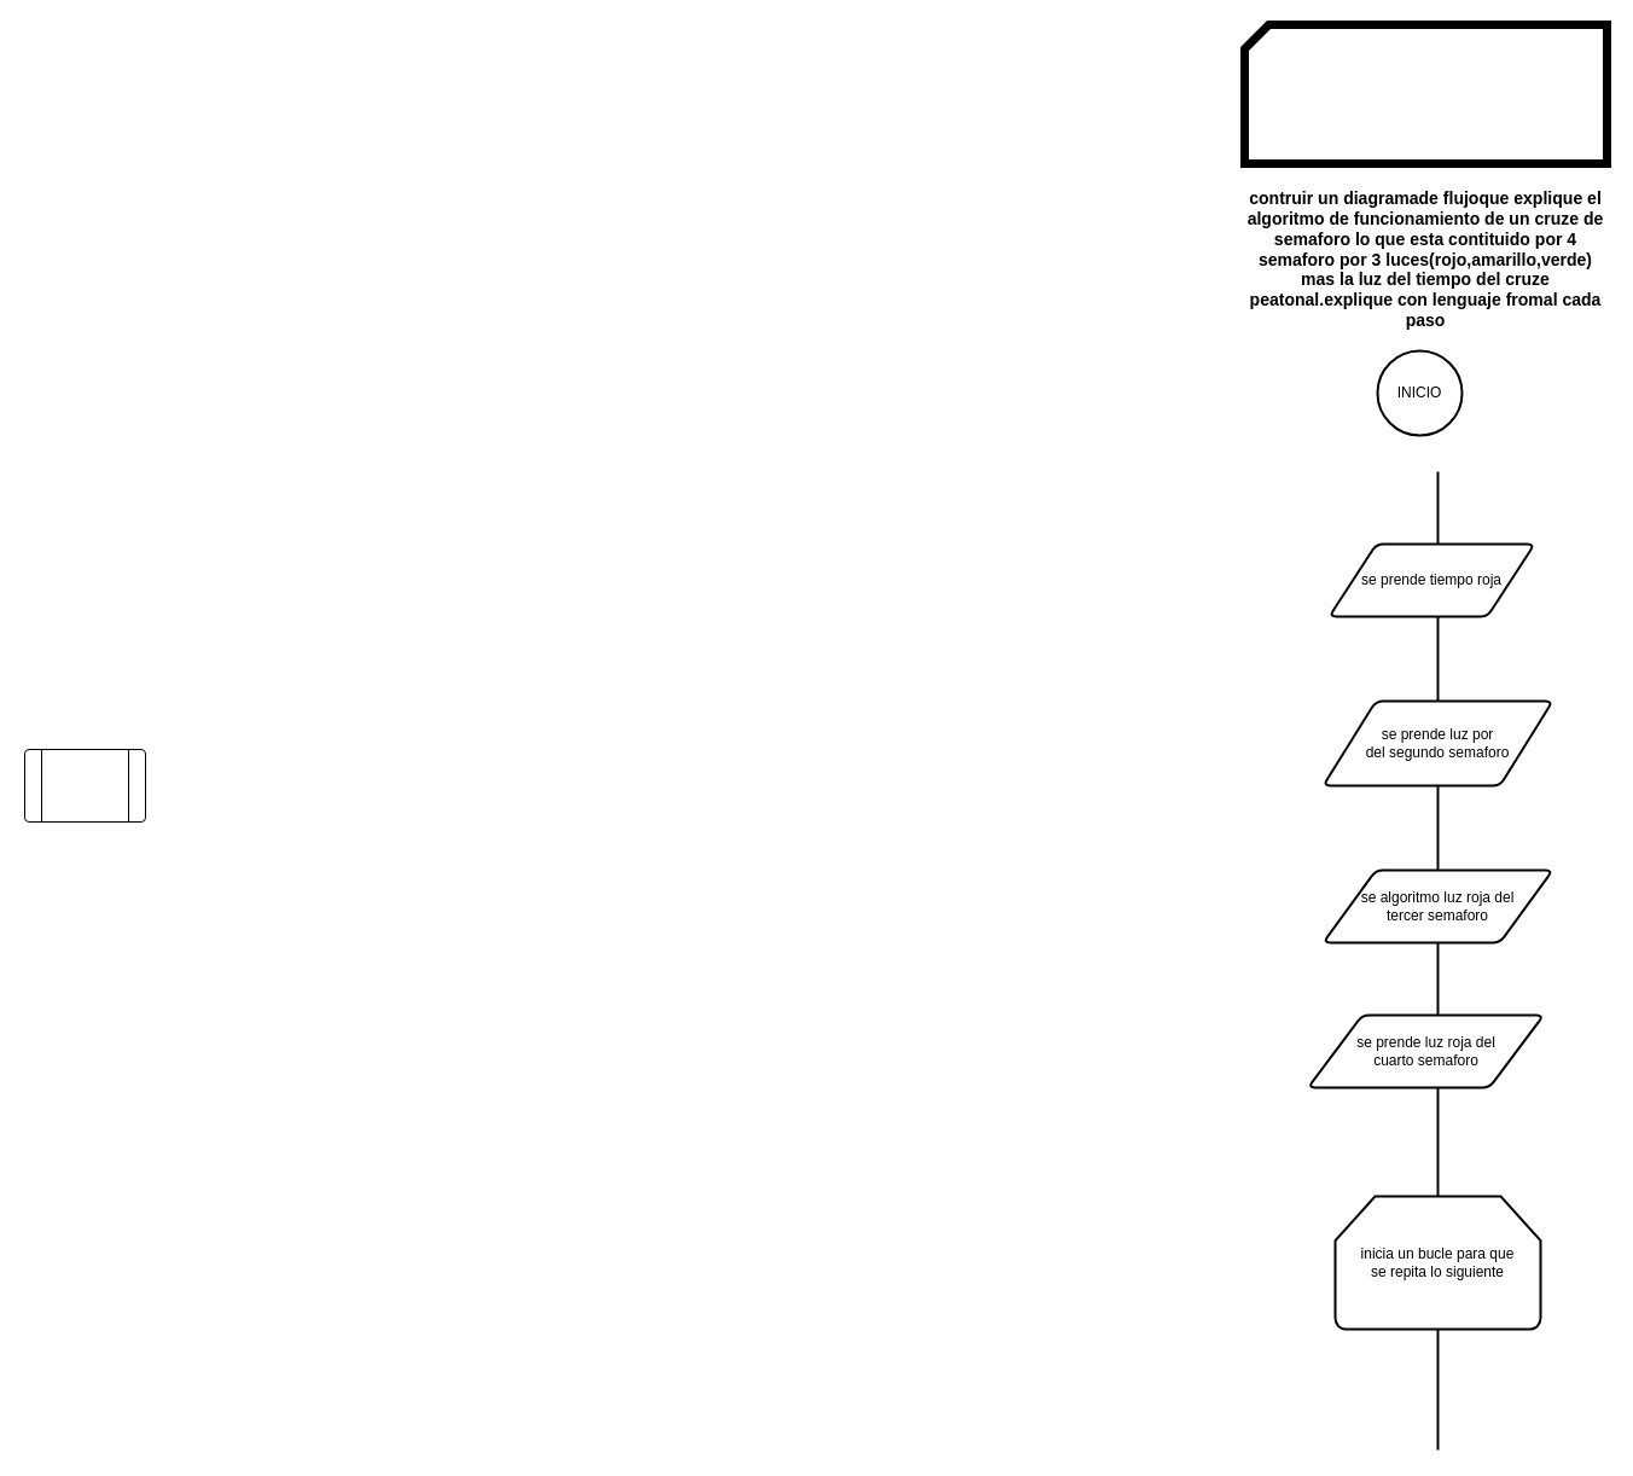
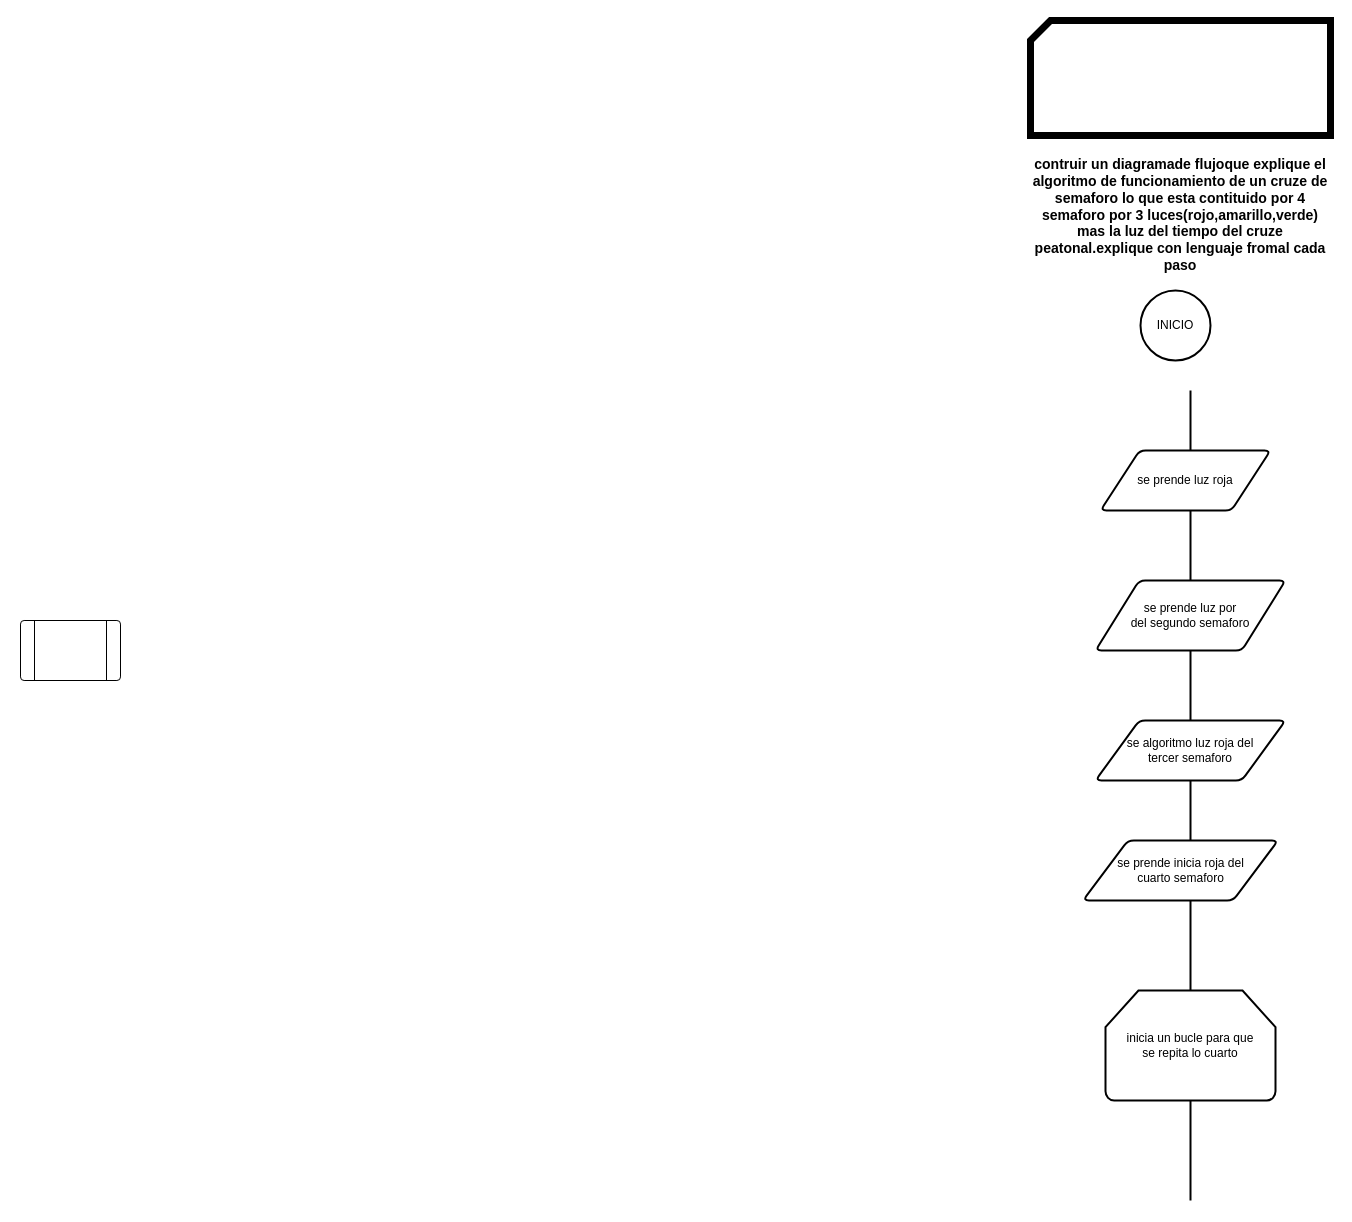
  <mxCell id="0" />
  <mxCell id="1" parent="0" />
  <mxCell id="2" value="INICIO" style="strokeWidth=2;html=1;shape=mxgraph.flowchart.start_2;whiteSpace=wrap;" vertex="1" parent="1"><mxGeometry x="1140" y="290" width="70" height="70" as="geometry" /></mxCell>
  <mxCell id="3" value="" style="verticalLabelPosition=bottom;verticalAlign=top;html=1;shape=process;whiteSpace=wrap;rounded=1;size=0.14;arcSize=6;" vertex="1" parent="1"><mxGeometry x="20" y="620" width="100" height="60" as="geometry" /></mxCell>
  <mxCell id="4" value="" style="line;strokeWidth=2;direction=south;html=1;" vertex="1" parent="1"><mxGeometry x="1185" y="390" width="10" height="110" as="geometry" /></mxCell>
- <mxCell id="5" value="se prende tiempo roja" style="shape=parallelogram;html=1;strokeWidth=2;perimeter=parallelogramPerimeter;whiteSpace=wrap;rounded=1;arcSize=12;size=0.23;" vertex="1" parent="1"><mxGeometry x="1100" y="450" width="170" height="60" as="geometry" /></mxCell>
+ <mxCell id="5" value="se prende luz roja" style="shape=parallelogram;html=1;strokeWidth=2;perimeter=parallelogramPerimeter;whiteSpace=wrap;rounded=1;arcSize=12;size=0.23;" vertex="1" parent="1"><mxGeometry x="1100" y="450" width="170" height="60" as="geometry" /></mxCell>
  <mxCell id="6" value="" style="line;strokeWidth=2;direction=south;html=1;" vertex="1" parent="1"><mxGeometry x="1185" y="510" width="10" height="80" as="geometry" /></mxCell>
  <mxCell id="7" value="&lt;div&gt;se prende luz por&lt;/div&gt;&lt;div&gt;del segundo semaforo&lt;br&gt;&lt;/div&gt;" style="shape=parallelogram;html=1;strokeWidth=2;perimeter=parallelogramPerimeter;whiteSpace=wrap;rounded=1;arcSize=12;size=0.23;" vertex="1" parent="1"><mxGeometry x="1095" y="580" width="190" height="70" as="geometry" /></mxCell>
  <mxCell id="8" value="" style="line;strokeWidth=2;direction=south;html=1;" vertex="1" parent="1"><mxGeometry x="1185" y="650" width="10" height="70" as="geometry" /></mxCell>
  <mxCell id="9" value="&lt;div&gt;se algoritmo luz roja del&lt;/div&gt;&lt;div&gt;tercer semaforo&lt;br&gt;&lt;/div&gt;" style="shape=parallelogram;html=1;strokeWidth=2;perimeter=parallelogramPerimeter;whiteSpace=wrap;rounded=1;arcSize=12;size=0.23;" vertex="1" parent="1"><mxGeometry x="1095" y="720" width="190" height="60" as="geometry" /></mxCell>
  <mxCell id="10" value="" style="line;strokeWidth=2;direction=south;html=1;" vertex="1" parent="1"><mxGeometry x="1185" y="780" width="10" height="70" as="geometry" /></mxCell>
- <mxCell id="11" value="&lt;div&gt;se prende luz roja del &lt;br&gt;&lt;/div&gt;&lt;div&gt;cuarto semaforo&lt;br&gt;&lt;/div&gt;" style="shape=parallelogram;html=1;strokeWidth=2;perimeter=parallelogramPerimeter;whiteSpace=wrap;rounded=1;arcSize=12;size=0.23;" vertex="1" parent="1"><mxGeometry x="1082.5" y="840" width="195" height="60" as="geometry" /></mxCell>
+ <mxCell id="11" value="&lt;div&gt;se prende inicia roja del &lt;br&gt;&lt;/div&gt;&lt;div&gt;cuarto semaforo&lt;br&gt;&lt;/div&gt;" style="shape=parallelogram;html=1;strokeWidth=2;perimeter=parallelogramPerimeter;whiteSpace=wrap;rounded=1;arcSize=12;size=0.23;" vertex="1" parent="1"><mxGeometry x="1082.5" y="840" width="195" height="60" as="geometry" /></mxCell>
  <mxCell id="12" value="" style="line;strokeWidth=2;direction=south;html=1;" vertex="1" parent="1"><mxGeometry x="1185" y="900" width="10" height="100" as="geometry" /></mxCell>
- <mxCell id="13" value="&lt;div&gt;inicia un bucle para que&lt;/div&gt;&lt;div&gt;se repita lo siguiente&lt;br&gt;&lt;/div&gt;" style="strokeWidth=2;html=1;shape=mxgraph.flowchart.loop_limit;whiteSpace=wrap;" vertex="1" parent="1"><mxGeometry x="1105" y="990" width="170" height="110" as="geometry" /></mxCell>
+ <mxCell id="13" value="&lt;div&gt;inicia un bucle para que&lt;/div&gt;&lt;div&gt;se repita lo cuarto&lt;br&gt;&lt;/div&gt;" style="strokeWidth=2;html=1;shape=mxgraph.flowchart.loop_limit;whiteSpace=wrap;" vertex="1" parent="1"><mxGeometry x="1105" y="990" width="170" height="110" as="geometry" /></mxCell>
  <mxCell id="14" value="" style="line;strokeWidth=2;direction=south;html=1;" vertex="1" parent="1"><mxGeometry x="1185" y="1100" width="10" height="100" as="geometry" /></mxCell>
  <mxCell id="15" value="&lt;h3&gt;contruir un diagramade flujoque explique el algoritmo de funcionamiento de un cruze de semaforo lo que esta contituido por 4 semaforo por 3 luces(rojo,amarillo,verde) mas la luz del tiempo del cruze peatonal.explique con lenguaje fromal cada paso &lt;br&gt;&lt;/h3&gt;" style="verticalLabelPosition=bottom;verticalAlign=top;html=1;shape=card;whiteSpace=wrap;size=20;arcSize=12;gradientColor=none;rounded=0;strokeWidth=7;" vertex="1" parent="1"><mxGeometry x="1030" y="20" width="300" height="115" as="geometry" /></mxCell>
